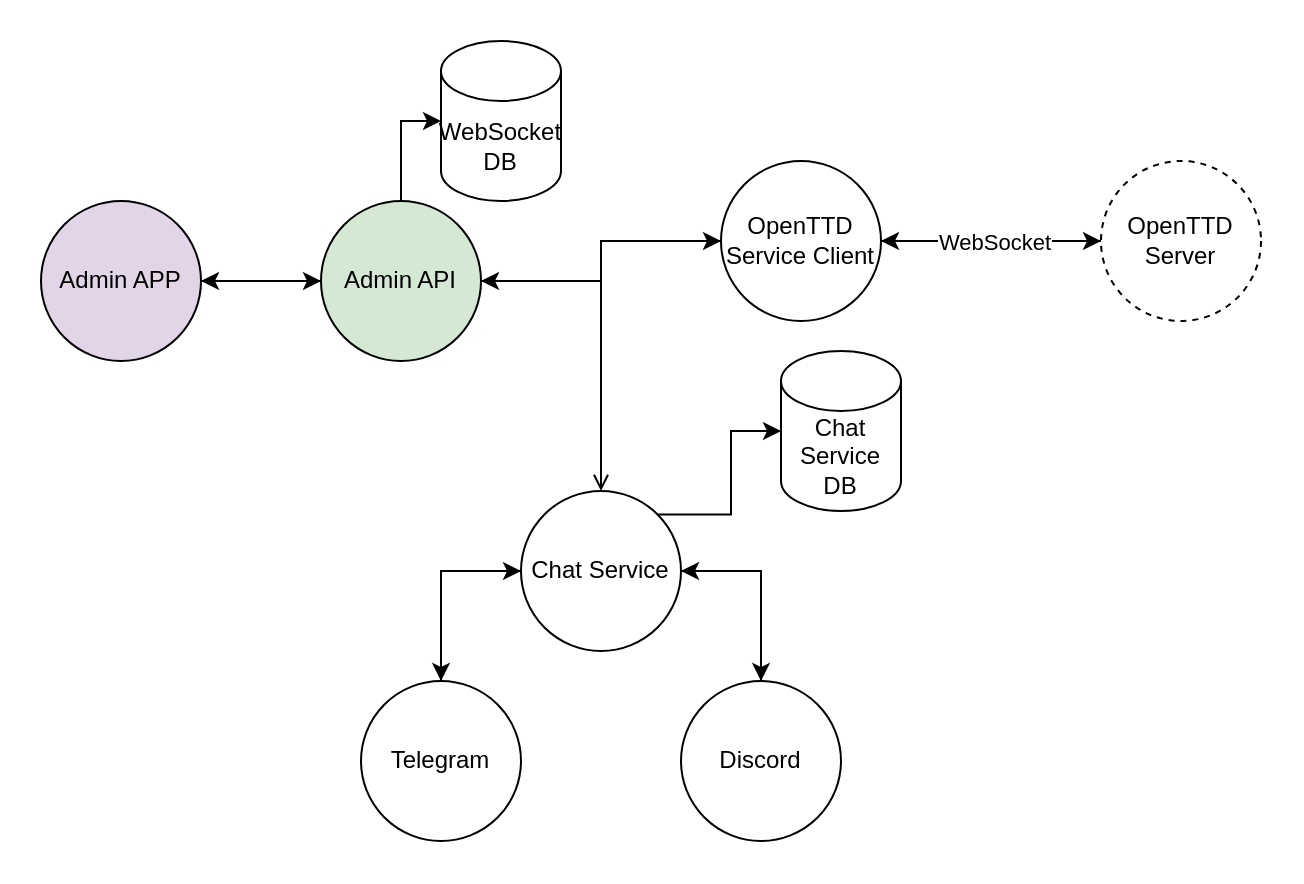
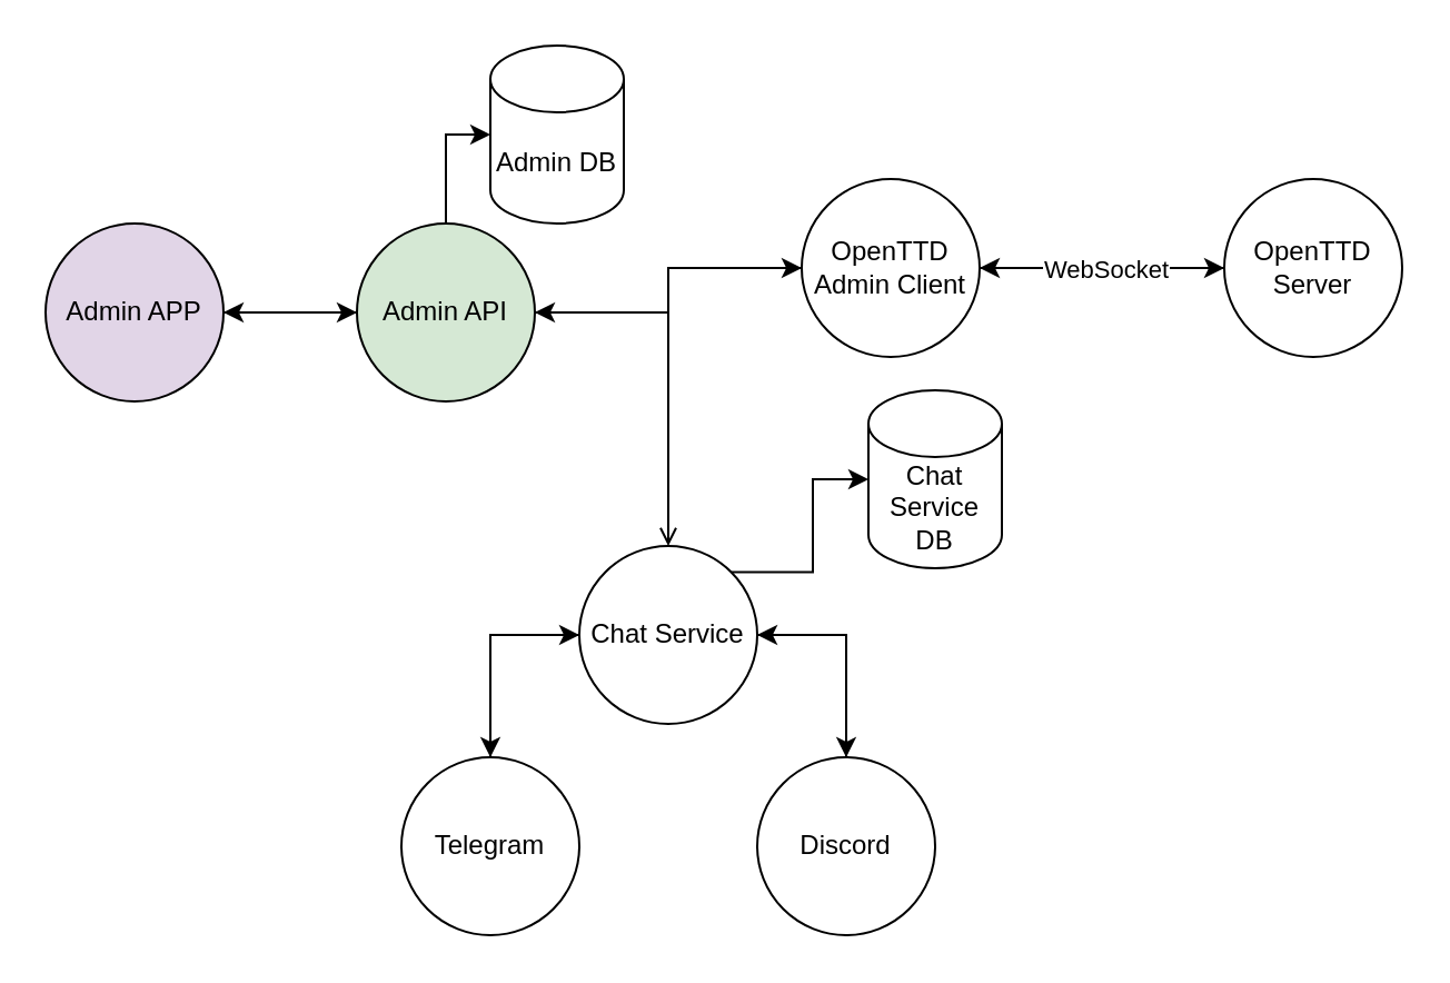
  <mxCell id="0" />
  <mxCell id="1" parent="0" />
  <mxCell id="2" style="edgeStyle=orthogonalEdgeStyle;rounded=0;orthogonalLoop=1;jettySize=auto;html=1;" edge="1" parent="1" source="3" target="7"><mxGeometry relative="1" as="geometry" /></mxCell>
- <mxCell id="3" value="OpenTTD&lt;br&gt;Server" style="ellipse;whiteSpace=wrap;html=1;aspect=fixed;dashed=1;" vertex="1" parent="1"><mxGeometry x="550" y="80" width="80" height="80" as="geometry" /></mxCell>
+ <mxCell id="3" value="OpenTTD&lt;br&gt;Server" style="ellipse;whiteSpace=wrap;html=1;aspect=fixed;" vertex="1" parent="1"><mxGeometry x="550" y="80" width="80" height="80" as="geometry" /></mxCell>
  <mxCell id="4" style="edgeStyle=orthogonalEdgeStyle;rounded=0;orthogonalLoop=1;jettySize=auto;html=1;" edge="1" parent="1" source="7" target="3"><mxGeometry relative="1" as="geometry" /></mxCell>
  <mxCell id="5" value="WebSocket" style="edgeLabel;html=1;align=center;verticalAlign=middle;resizable=0;points=[];" vertex="1" connectable="0" parent="4"><mxGeometry x="-0.069" y="-1" relative="1" as="geometry"><mxPoint x="5" y="-1" as="offset" /></mxGeometry></mxCell>
  <mxCell id="6" style="edgeStyle=orthogonalEdgeStyle;rounded=0;orthogonalLoop=1;jettySize=auto;html=1;entryX=1;entryY=0.5;entryDx=0;entryDy=0;" edge="1" parent="1" source="7" target="20"><mxGeometry relative="1" as="geometry" /></mxCell>
- <mxCell id="7" value="OpenTTD&lt;br&gt;Service Client" style="ellipse;whiteSpace=wrap;html=1;aspect=fixed;" vertex="1" parent="1"><mxGeometry x="360" y="80" width="80" height="80" as="geometry" /></mxCell>
+ <mxCell id="7" value="OpenTTD&lt;br&gt;Admin Client" style="ellipse;whiteSpace=wrap;html=1;aspect=fixed;" vertex="1" parent="1"><mxGeometry x="360" y="80" width="80" height="80" as="geometry" /></mxCell>
  <mxCell id="8" style="edgeStyle=orthogonalEdgeStyle;rounded=0;orthogonalLoop=1;jettySize=auto;html=1;entryX=0;entryY=0.5;entryDx=0;entryDy=0;" edge="1" parent="1" source="9" target="14"><mxGeometry relative="1" as="geometry" /></mxCell>
  <mxCell id="9" value="Telegram" style="ellipse;whiteSpace=wrap;html=1;aspect=fixed;" vertex="1" parent="1"><mxGeometry x="180" y="340" width="80" height="80" as="geometry" /></mxCell>
  <mxCell id="10" style="edgeStyle=orthogonalEdgeStyle;rounded=0;orthogonalLoop=1;jettySize=auto;html=1;entryX=1;entryY=0.5;entryDx=0;entryDy=0;" edge="1" parent="1" source="11" target="14"><mxGeometry relative="1" as="geometry" /></mxCell>
  <mxCell id="11" value="Discord" style="ellipse;whiteSpace=wrap;html=1;aspect=fixed;" vertex="1" parent="1"><mxGeometry x="340" y="340" width="80" height="80" as="geometry" /></mxCell>
  <mxCell id="12" style="edgeStyle=orthogonalEdgeStyle;rounded=0;orthogonalLoop=1;jettySize=auto;html=1;entryX=0.5;entryY=0;entryDx=0;entryDy=0;exitX=1;exitY=0.5;exitDx=0;exitDy=0;" edge="1" parent="1" source="14" target="11"><mxGeometry relative="1" as="geometry" /></mxCell>
  <mxCell id="13" style="edgeStyle=orthogonalEdgeStyle;rounded=0;orthogonalLoop=1;jettySize=auto;html=1;entryX=0.5;entryY=0;entryDx=0;entryDy=0;exitX=0;exitY=0.5;exitDx=0;exitDy=0;" edge="1" parent="1" source="14" target="9"><mxGeometry relative="1" as="geometry" /></mxCell>
  <mxCell id="14" value="Chat Service" style="ellipse;whiteSpace=wrap;html=1;aspect=fixed;" vertex="1" parent="1"><mxGeometry x="260" y="245" width="80" height="80" as="geometry" /></mxCell>
  <mxCell id="15" value="Chat Service DB" style="shape=cylinder3;whiteSpace=wrap;html=1;boundedLbl=1;backgroundOutline=1;size=15;" vertex="1" parent="1"><mxGeometry x="390" y="175" width="60" height="80" as="geometry" /></mxCell>
  <mxCell id="16" style="edgeStyle=orthogonalEdgeStyle;rounded=0;orthogonalLoop=1;jettySize=auto;html=1;exitX=1;exitY=0;exitDx=0;exitDy=0;entryX=0;entryY=0.5;entryDx=0;entryDy=0;entryPerimeter=0;" edge="1" parent="1" source="14" target="15"><mxGeometry relative="1" as="geometry" /></mxCell>
  <mxCell id="17" style="edgeStyle=orthogonalEdgeStyle;rounded=0;orthogonalLoop=1;jettySize=auto;html=1;" edge="1" parent="1" source="20" target="22"><mxGeometry relative="1" as="geometry" /></mxCell>
  <mxCell id="18" style="edgeStyle=orthogonalEdgeStyle;rounded=0;orthogonalLoop=1;jettySize=auto;html=1;" edge="1" parent="1" source="20" target="7"><mxGeometry relative="1" as="geometry" /></mxCell>
  <mxCell id="19" style="edgeStyle=orthogonalEdgeStyle;rounded=0;orthogonalLoop=1;jettySize=auto;html=1;endArrow=open;" edge="1" parent="1" source="20" target="14"><mxGeometry relative="1" as="geometry"><mxPoint x="300" y="250" as="targetPoint" /></mxGeometry></mxCell>
  <mxCell id="20" value="Admin API" style="ellipse;whiteSpace=wrap;html=1;aspect=fixed;fillColor=#d5e8d4;" vertex="1" parent="1"><mxGeometry x="160" y="100" width="80" height="80" as="geometry" /></mxCell>
  <mxCell id="21" style="edgeStyle=orthogonalEdgeStyle;rounded=0;orthogonalLoop=1;jettySize=auto;html=1;" edge="1" parent="1" source="22" target="20"><mxGeometry relative="1" as="geometry" /></mxCell>
  <mxCell id="22" value="Admin APP" style="ellipse;whiteSpace=wrap;html=1;aspect=fixed;fillColor=#e1d5e7;" vertex="1" parent="1"><mxGeometry x="20" y="100" width="80" height="80" as="geometry" /></mxCell>
- <mxCell id="23" value="WebSocket DB" style="shape=cylinder3;whiteSpace=wrap;html=1;boundedLbl=1;backgroundOutline=1;size=15;" vertex="1" parent="1"><mxGeometry x="220" y="20" width="60" height="80" as="geometry" /></mxCell>
+ <mxCell id="23" value="Admin DB" style="shape=cylinder3;whiteSpace=wrap;html=1;boundedLbl=1;backgroundOutline=1;size=15;" vertex="1" parent="1"><mxGeometry x="220" y="20" width="60" height="80" as="geometry" /></mxCell>
  <mxCell id="24" style="edgeStyle=orthogonalEdgeStyle;rounded=0;orthogonalLoop=1;jettySize=auto;html=1;entryX=0;entryY=0.5;entryDx=0;entryDy=0;entryPerimeter=0;exitX=0.5;exitY=0;exitDx=0;exitDy=0;" edge="1" parent="1" source="20" target="23"><mxGeometry relative="1" as="geometry" /></mxCell>
